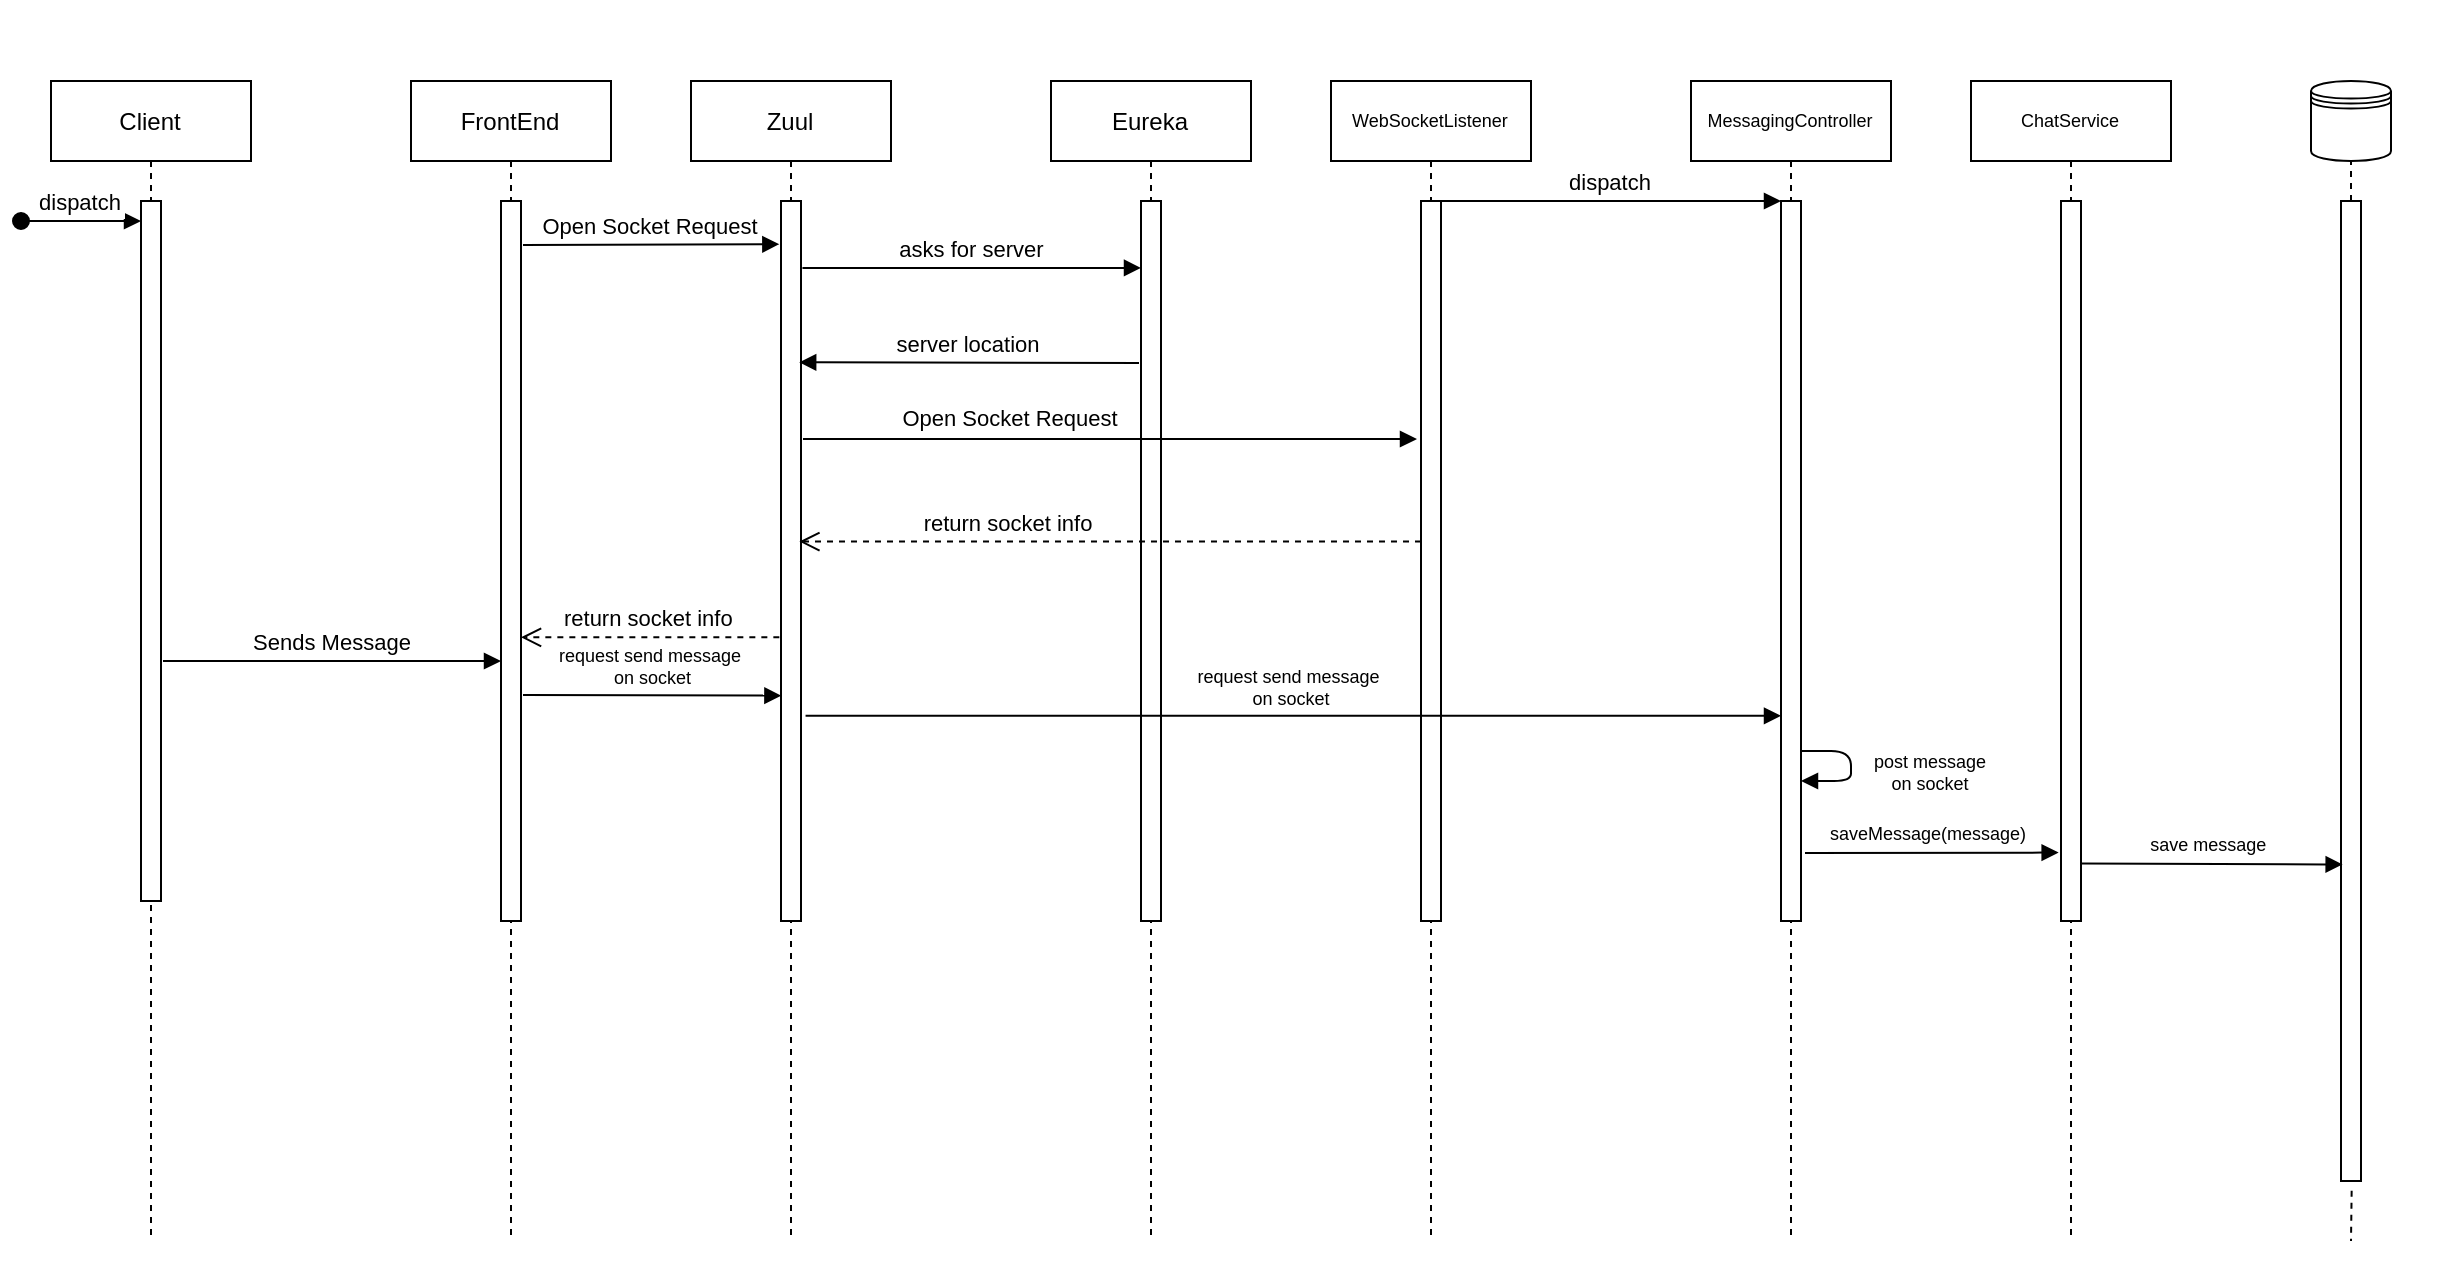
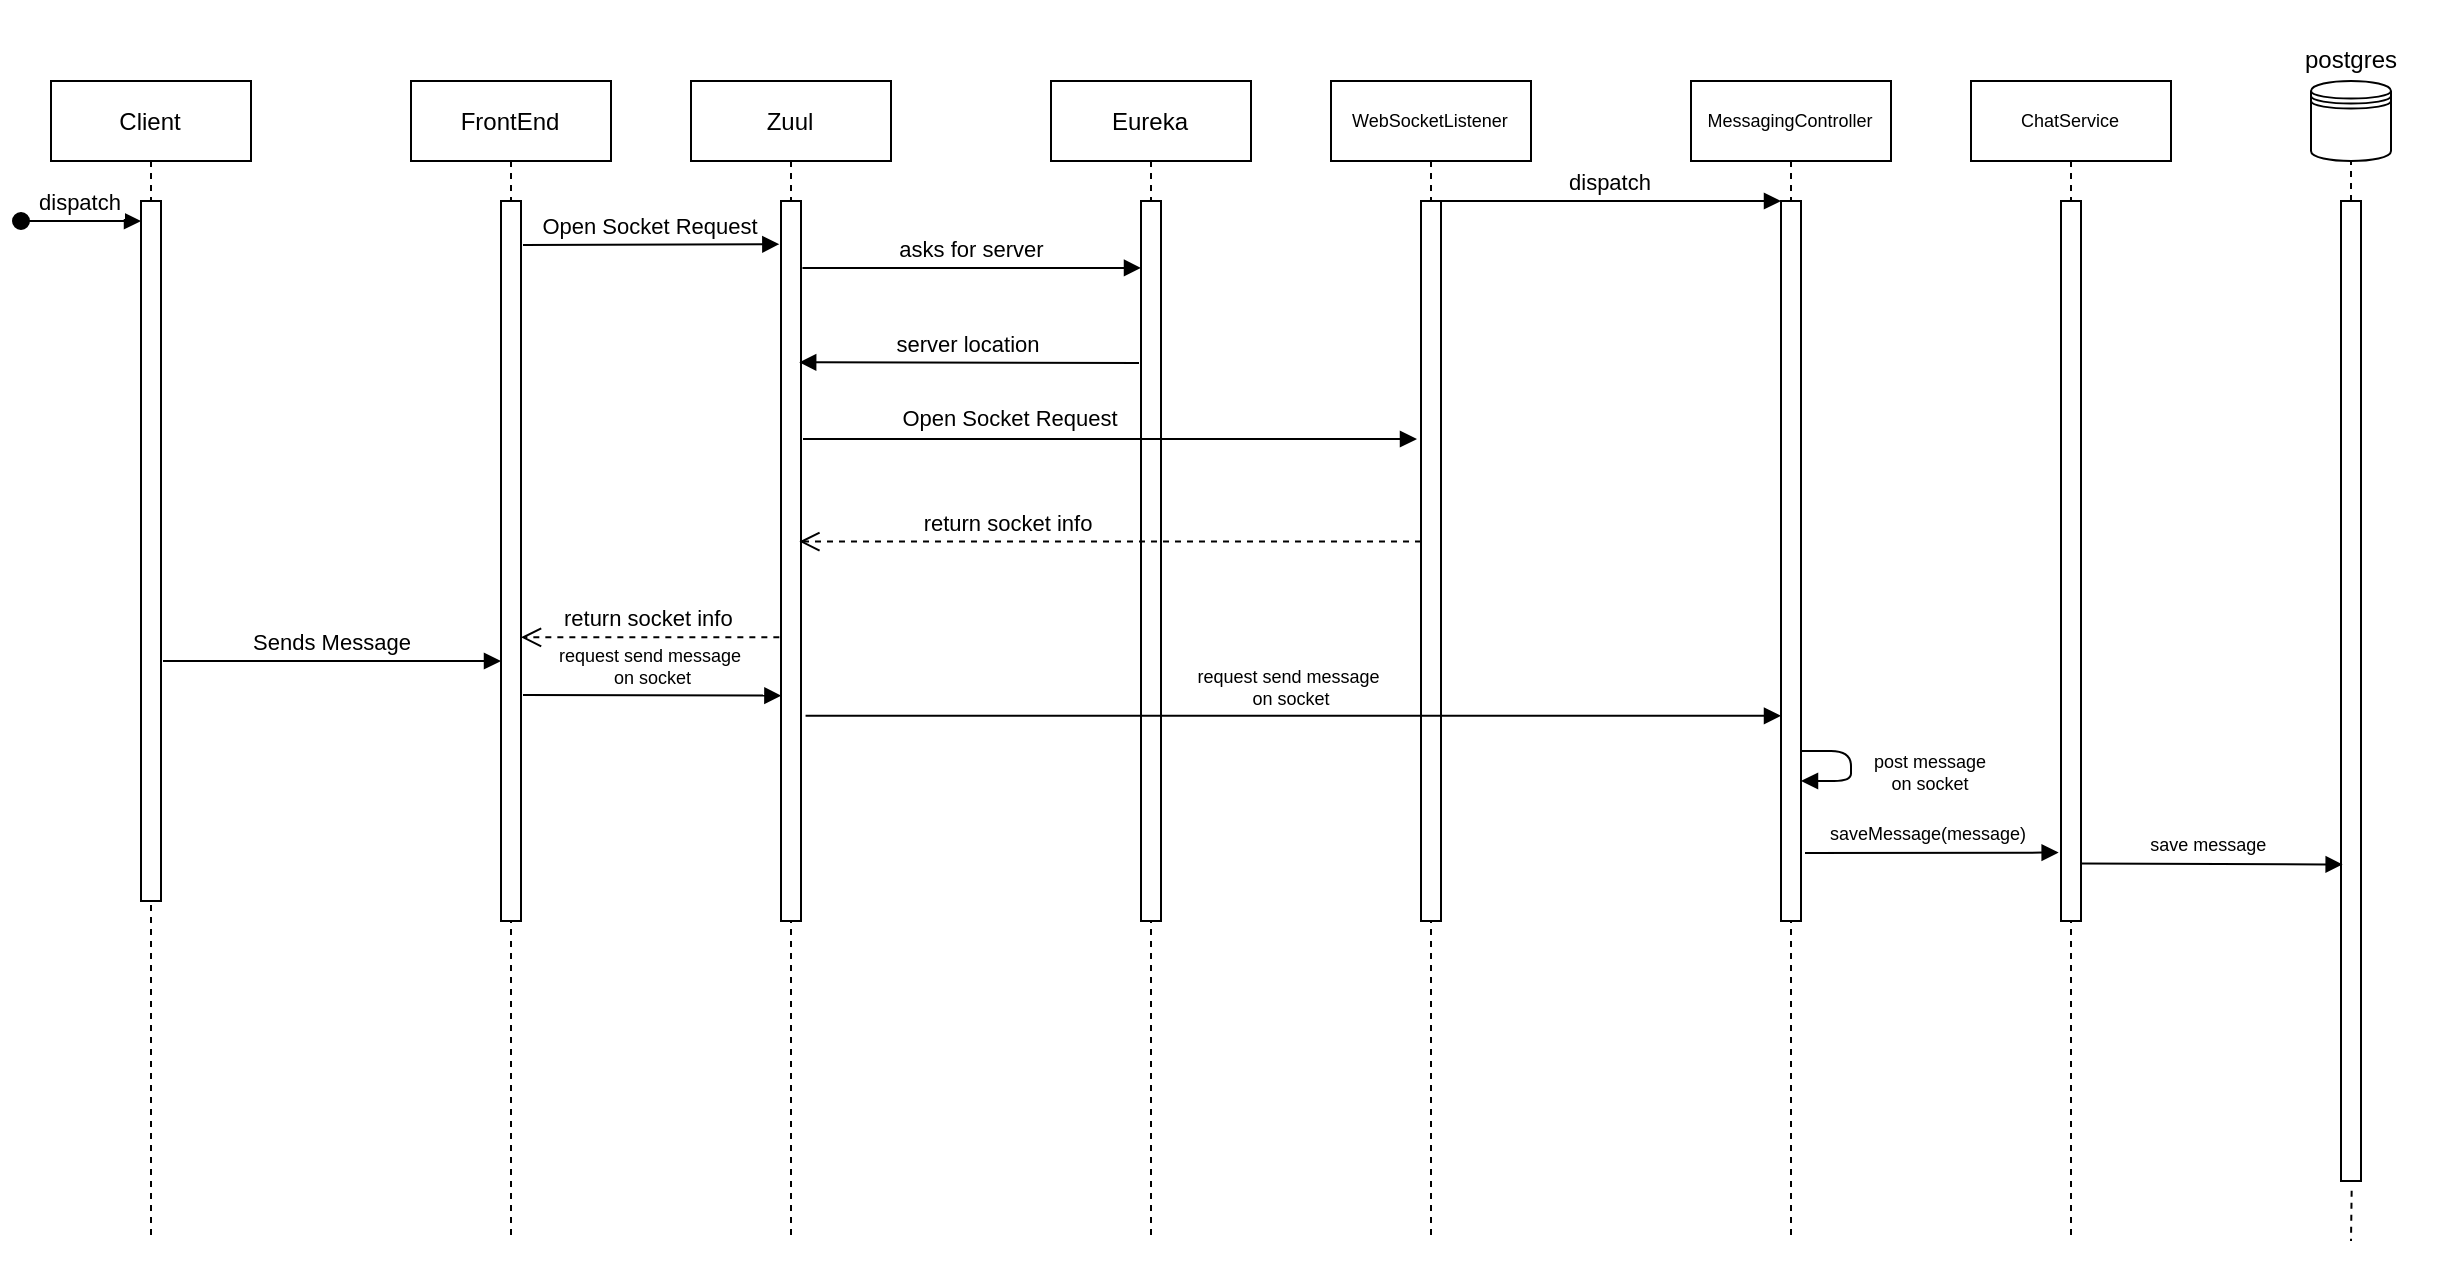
  <mxCell id="0" />
  <mxCell id="1" parent="0" />
  <mxCell id="2" value="Client" style="shape=umlLifeline;perimeter=lifelinePerimeter;container=1;collapsible=0;recursiveResize=0;rounded=0;shadow=0;strokeWidth=1;" parent="1" vertex="1"><mxGeometry x="20" y="40" width="100" height="580" as="geometry" /></mxCell>
  <mxCell id="3" value="" style="points=[];perimeter=orthogonalPerimeter;rounded=0;shadow=0;strokeWidth=1;" parent="2" vertex="1"><mxGeometry x="45" y="60" width="10" height="350" as="geometry" /></mxCell>
  <mxCell id="4" value="dispatch" style="verticalAlign=bottom;startArrow=oval;endArrow=block;startSize=8;shadow=0;strokeWidth=1;" parent="2" target="3" edge="1"><mxGeometry relative="1" as="geometry"><mxPoint x="-15" y="70" as="sourcePoint" /></mxGeometry></mxCell>
  <mxCell id="5" value="FrontEnd" style="shape=umlLifeline;perimeter=lifelinePerimeter;container=1;collapsible=0;recursiveResize=0;rounded=0;shadow=0;strokeWidth=1;" parent="1" vertex="1"><mxGeometry x="200" y="40" width="100" height="580" as="geometry" /></mxCell>
  <mxCell id="6" value="" style="points=[];perimeter=orthogonalPerimeter;rounded=0;shadow=0;strokeWidth=1;" parent="5" vertex="1"><mxGeometry x="45" y="60" width="10" height="360" as="geometry" /></mxCell>
  <mxCell id="7" value="Sends Message" style="verticalAlign=bottom;endArrow=block;shadow=0;strokeWidth=1;" parent="1" target="6" edge="1"><mxGeometry relative="1" as="geometry"><mxPoint x="76" y="330" as="sourcePoint" /><mxPoint as="offset" /><Array as="points"><mxPoint x="130" y="330" /></Array></mxGeometry></mxCell>
  <mxCell id="8" value="Zuul" style="shape=umlLifeline;perimeter=lifelinePerimeter;container=1;collapsible=0;recursiveResize=0;rounded=0;shadow=0;strokeWidth=1;" parent="1" vertex="1"><mxGeometry x="340" y="40" width="100" height="580" as="geometry" /></mxCell>
  <mxCell id="9" value="" style="points=[];perimeter=orthogonalPerimeter;rounded=0;shadow=0;strokeWidth=1;" parent="8" vertex="1"><mxGeometry x="45" y="60" width="10" height="360" as="geometry" /></mxCell>
  <mxCell id="10" value="Eureka" style="shape=umlLifeline;perimeter=lifelinePerimeter;container=1;collapsible=0;recursiveResize=0;rounded=0;shadow=0;strokeWidth=1;" parent="1" vertex="1"><mxGeometry x="520" y="40" width="100" height="580" as="geometry" /></mxCell>
  <mxCell id="11" value="" style="points=[];perimeter=orthogonalPerimeter;rounded=0;shadow=0;strokeWidth=1;" parent="10" vertex="1"><mxGeometry x="45" y="60" width="10" height="360" as="geometry" /></mxCell>
  <mxCell id="12" value="return socket info" style="verticalAlign=bottom;endArrow=open;dashed=1;endSize=8;shadow=0;strokeWidth=1;entryX=0.918;entryY=0.473;entryDx=0;entryDy=0;entryPerimeter=0;" parent="1" source="15" target="9" edge="1"><mxGeometry x="0.323" relative="1" as="geometry"><mxPoint x="495" y="196" as="targetPoint" /><mxPoint as="offset" /></mxGeometry></mxCell>
  <mxCell id="13" value="asks for server" style="verticalAlign=bottom;endArrow=block;shadow=0;strokeWidth=1;exitX=1.073;exitY=0.093;exitDx=0;exitDy=0;exitPerimeter=0;" parent="1" source="9" target="11" edge="1"><mxGeometry relative="1" as="geometry"><mxPoint x="400" y="142" as="sourcePoint" /><mxPoint as="offset" /><mxPoint x="565" y="158" as="targetPoint" /></mxGeometry></mxCell>
  <mxCell id="14" value="WebSocketListener" style="shape=umlLifeline;perimeter=lifelinePerimeter;container=1;collapsible=0;recursiveResize=0;rounded=0;shadow=0;strokeWidth=1;fontSize=9;" parent="1" vertex="1"><mxGeometry x="660" y="40" width="100" height="580" as="geometry" /></mxCell>
  <mxCell id="15" value="" style="points=[];perimeter=orthogonalPerimeter;rounded=0;shadow=0;strokeWidth=1;" parent="14" vertex="1"><mxGeometry x="45" y="60" width="10" height="360" as="geometry" /></mxCell>
  <mxCell id="16" value="MessagingController" style="shape=umlLifeline;perimeter=lifelinePerimeter;container=1;collapsible=0;recursiveResize=0;rounded=0;shadow=0;strokeWidth=1;fontSize=9;" parent="1" vertex="1"><mxGeometry x="840" y="40" width="100" height="580" as="geometry" /></mxCell>
  <mxCell id="17" value="" style="points=[];perimeter=orthogonalPerimeter;rounded=0;shadow=0;strokeWidth=1;" parent="16" vertex="1"><mxGeometry x="45" y="60" width="10" height="360" as="geometry" /></mxCell>
  <mxCell id="18" value="post message &#10;on socket" style="verticalAlign=bottom;endArrow=block;shadow=0;strokeWidth=1;fontSize=9;" parent="16" edge="1"><mxGeometry x="0.23" y="41" relative="1" as="geometry"><mxPoint x="55" y="335" as="sourcePoint" /><mxPoint x="55" y="350" as="targetPoint" /><mxPoint x="40" y="-31" as="offset" /><Array as="points"><mxPoint x="80" y="335" /><mxPoint x="80" y="350" /></Array></mxGeometry></mxCell>
  <mxCell id="19" value="dispatch" style="verticalAlign=bottom;endArrow=block;entryX=0;entryY=0;shadow=0;strokeWidth=1;" parent="1" source="15" target="17" edge="1"><mxGeometry relative="1" as="geometry"><mxPoint x="815" y="120" as="sourcePoint" /></mxGeometry></mxCell>
  <mxCell id="20" value="" style="points=[];perimeter=orthogonalPerimeter;rounded=0;shadow=0;strokeWidth=1;" parent="1" vertex="1"><mxGeometry x="1165" y="100" width="10" height="490" as="geometry" /></mxCell>
  <mxCell id="21" value="" style="shape=datastore;whiteSpace=wrap;html=1;" parent="1" vertex="1"><mxGeometry x="1150" y="40" width="40" height="40" as="geometry" /></mxCell>
+ <mxCell id="22" value="postgres" style="text;html=1;align=center;verticalAlign=middle;resizable=0;points=[];autosize=1;" parent="1" vertex="1"><mxGeometry x="1140" y="20" width="60" height="20" as="geometry" /></mxCell>
  <mxCell id="23" value="" style="endArrow=none;dashed=1;html=1;entryX=0.5;entryY=1;entryDx=0;entryDy=0;" parent="1" source="20" target="21" edge="1"><mxGeometry width="50" height="50" relative="1" as="geometry"><mxPoint x="530" y="330" as="sourcePoint" /><mxPoint x="580" y="280" as="targetPoint" /></mxGeometry></mxCell>
  <mxCell id="24" value="" style="endArrow=none;dashed=1;html=1;exitX=0.533;exitY=1.01;exitDx=0;exitDy=0;exitPerimeter=0;" parent="1" source="20" edge="1"><mxGeometry width="50" height="50" relative="1" as="geometry"><mxPoint x="1180" y="130" as="sourcePoint" /><mxPoint x="1170" y="620" as="targetPoint" /></mxGeometry></mxCell>
  <mxCell id="25" value="Open Socket Request" style="verticalAlign=bottom;endArrow=block;shadow=0;strokeWidth=1;entryX=-0.083;entryY=0.06;entryDx=0;entryDy=0;entryPerimeter=0;" parent="1" target="9" edge="1"><mxGeometry relative="1" as="geometry"><mxPoint x="256" y="122" as="sourcePoint" /><mxPoint x="255" y="150.97" as="targetPoint" /><mxPoint as="offset" /></mxGeometry></mxCell>
  <mxCell id="26" value="server location" style="verticalAlign=bottom;endArrow=block;shadow=0;strokeWidth=1;entryX=0.909;entryY=0.224;entryDx=0;entryDy=0;entryPerimeter=0;" parent="1" target="9" edge="1"><mxGeometry relative="1" as="geometry"><mxPoint x="564" y="181" as="sourcePoint" /><mxPoint x="265" y="160.97" as="targetPoint" /><mxPoint as="offset" /></mxGeometry></mxCell>
  <mxCell id="27" value="Open Socket Request" style="verticalAlign=bottom;endArrow=block;shadow=0;strokeWidth=1;" parent="1" edge="1"><mxGeometry x="-0.322" y="1" relative="1" as="geometry"><mxPoint x="396" y="219" as="sourcePoint" /><mxPoint x="703" y="219" as="targetPoint" /><mxPoint as="offset" /></mxGeometry></mxCell>
  <mxCell id="28" value="return socket info" style="verticalAlign=bottom;endArrow=open;dashed=1;endSize=8;exitX=-0.083;exitY=0.606;shadow=0;strokeWidth=1;exitDx=0;exitDy=0;exitPerimeter=0;" parent="1" source="9" target="6" edge="1"><mxGeometry x="0.006" relative="1" as="geometry"><mxPoint x="406" y="210.25" as="targetPoint" /><mxPoint x="713.2" y="210.63" as="sourcePoint" /><mxPoint as="offset" /></mxGeometry></mxCell>
  <mxCell id="29" value="request send message&#10; on socket" style="verticalAlign=bottom;endArrow=block;shadow=0;strokeWidth=1;fontSize=9;entryX=0.02;entryY=0.687;entryDx=0;entryDy=0;entryPerimeter=0;" parent="1" target="9" edge="1"><mxGeometry x="-0.008" relative="1" as="geometry"><mxPoint x="256" y="347" as="sourcePoint" /><mxPoint x="384" y="346" as="targetPoint" /><mxPoint as="offset" /></mxGeometry></mxCell>
  <mxCell id="30" value="request send message&#10; on socket" style="verticalAlign=bottom;endArrow=block;shadow=0;strokeWidth=1;exitX=1.228;exitY=0.715;exitDx=0;exitDy=0;exitPerimeter=0;fontSize=9;" parent="1" source="9" target="17" edge="1"><mxGeometry x="-0.008" relative="1" as="geometry"><mxPoint x="264.52" y="338.47" as="sourcePoint" /><mxPoint x="790" y="420" as="targetPoint" /><mxPoint as="offset" /></mxGeometry></mxCell>
  <mxCell id="31" value="ChatService" style="shape=umlLifeline;perimeter=lifelinePerimeter;container=1;collapsible=0;recursiveResize=0;rounded=0;shadow=0;strokeWidth=1;fontSize=9;" parent="1" vertex="1"><mxGeometry x="980" y="40" width="100" height="580" as="geometry" /></mxCell>
  <mxCell id="32" value="" style="points=[];perimeter=orthogonalPerimeter;rounded=0;shadow=0;strokeWidth=1;" parent="31" vertex="1"><mxGeometry x="45" y="60" width="10" height="360" as="geometry" /></mxCell>
  <mxCell id="33" value="saveMessage(message)" style="verticalAlign=bottom;endArrow=block;shadow=0;strokeWidth=1;fontSize=9;entryX=-0.118;entryY=0.905;entryDx=0;entryDy=0;entryPerimeter=0;" parent="1" target="32" edge="1"><mxGeometry x="-0.019" y="1" relative="1" as="geometry"><mxPoint x="897" y="426" as="sourcePoint" /><mxPoint x="1388.33" y="550" as="targetPoint" /><mxPoint as="offset" /></mxGeometry></mxCell>
  <mxCell id="34" value="save message" style="verticalAlign=bottom;endArrow=block;shadow=0;strokeWidth=1;exitX=1.01;exitY=0.92;exitDx=0;exitDy=0;exitPerimeter=0;fontSize=9;entryX=0.082;entryY=0.677;entryDx=0;entryDy=0;entryPerimeter=0;" parent="1" source="32" target="20" edge="1"><mxGeometry x="-0.019" y="1" relative="1" as="geometry"><mxPoint x="1035.84" y="417.68" as="sourcePoint" /><mxPoint x="1165" y="416.67" as="targetPoint" /><mxPoint as="offset" /></mxGeometry></mxCell>
